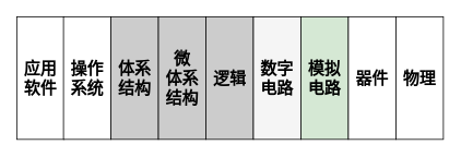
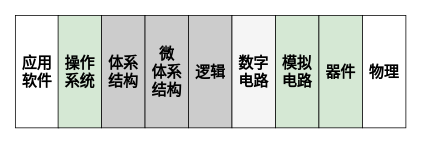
  <mxCell id="0" />
  <mxCell id="1" parent="0" />
  <mxCell id="2" value="&lt;font size=&quot;1&quot;&gt;&lt;b style=&quot;font-size: 20px&quot;&gt;应用软件&lt;/b&gt;&lt;/font&gt;" style="rounded=0;whiteSpace=wrap;html=1;rotation=0;" vertex="1" parent="1"><mxGeometry x="20" y="20" width="58" height="150" as="geometry" /></mxCell>
- <mxCell id="3" value="&lt;font size=&quot;1&quot;&gt;&lt;b style=&quot;font-size: 20px&quot;&gt;操作系统&lt;/b&gt;&lt;/font&gt;" style="rounded=0;whiteSpace=wrap;html=1;rotation=0;" vertex="1" parent="1"><mxGeometry x="77" y="20" width="58" height="150" as="geometry" /></mxCell>
+ <mxCell id="3" value="&lt;font size=&quot;1&quot;&gt;&lt;b style=&quot;font-size: 20px&quot;&gt;操作系统&lt;/b&gt;&lt;/font&gt;" style="rounded=0;whiteSpace=wrap;html=1;rotation=0;fillColor=#d5e8d4;" vertex="1" parent="1"><mxGeometry x="77" y="20" width="58" height="150" as="geometry" /></mxCell>
  <mxCell id="4" value="&lt;font size=&quot;1&quot;&gt;&lt;b style=&quot;font-size: 20px&quot;&gt;体系结构&lt;/b&gt;&lt;/font&gt;" style="rounded=0;whiteSpace=wrap;html=1;rotation=0;fillColor=#CCCCCC;" vertex="1" parent="1"><mxGeometry x="135" y="20" width="58" height="150" as="geometry" /></mxCell>
  <mxCell id="5" value="&lt;font size=&quot;1&quot;&gt;&lt;b style=&quot;font-size: 20px&quot;&gt;微&lt;br&gt;体系结构&lt;/b&gt;&lt;/font&gt;" style="rounded=0;whiteSpace=wrap;html=1;rotation=0;fillColor=#CCCCCC;" vertex="1" parent="1"><mxGeometry x="193" y="20" width="58" height="150" as="geometry" /></mxCell>
  <mxCell id="6" value="&lt;font size=&quot;1&quot;&gt;&lt;b style=&quot;font-size: 20px&quot;&gt;逻辑&lt;/b&gt;&lt;/font&gt;" style="rounded=0;whiteSpace=wrap;html=1;rotation=0;fillColor=#CCCCCC;" vertex="1" parent="1"><mxGeometry x="251" y="20" width="58" height="150" as="geometry" /></mxCell>
  <mxCell id="7" value="&lt;font size=&quot;1&quot;&gt;&lt;b style=&quot;font-size: 20px&quot;&gt;数字电路&lt;/b&gt;&lt;/font&gt;" style="rounded=0;whiteSpace=wrap;html=1;rotation=0;fillColor=#f5f5f5;" vertex="1" parent="1"><mxGeometry x="309" y="20" width="58" height="150" as="geometry" /></mxCell>
  <mxCell id="8" value="&lt;font size=&quot;1&quot;&gt;&lt;b style=&quot;font-size: 20px&quot;&gt;模拟电路&lt;/b&gt;&lt;/font&gt;" style="rounded=0;whiteSpace=wrap;html=1;rotation=0;fillColor=#d5e8d4;" vertex="1" parent="1"><mxGeometry x="367" y="20" width="58" height="150" as="geometry" /></mxCell>
- <mxCell id="9" value="&lt;font size=&quot;1&quot;&gt;&lt;b style=&quot;font-size: 20px&quot;&gt;器件&lt;/b&gt;&lt;/font&gt;" style="rounded=0;whiteSpace=wrap;html=1;rotation=0;" vertex="1" parent="1"><mxGeometry x="425" y="20" width="58" height="150" as="geometry" /></mxCell>
+ <mxCell id="9" value="&lt;font size=&quot;1&quot;&gt;&lt;b style=&quot;font-size: 20px&quot;&gt;器件&lt;/b&gt;&lt;/font&gt;" style="rounded=0;whiteSpace=wrap;html=1;rotation=0;fillColor=#d5e8d4;" vertex="1" parent="1"><mxGeometry x="425" y="20" width="58" height="150" as="geometry" /></mxCell>
  <mxCell id="10" value="&lt;font size=&quot;1&quot;&gt;&lt;b style=&quot;font-size: 20px&quot;&gt;物理&lt;/b&gt;&lt;/font&gt;" style="rounded=0;whiteSpace=wrap;html=1;rotation=0;" vertex="1" parent="1"><mxGeometry x="483" y="20" width="58" height="150" as="geometry" /></mxCell>
